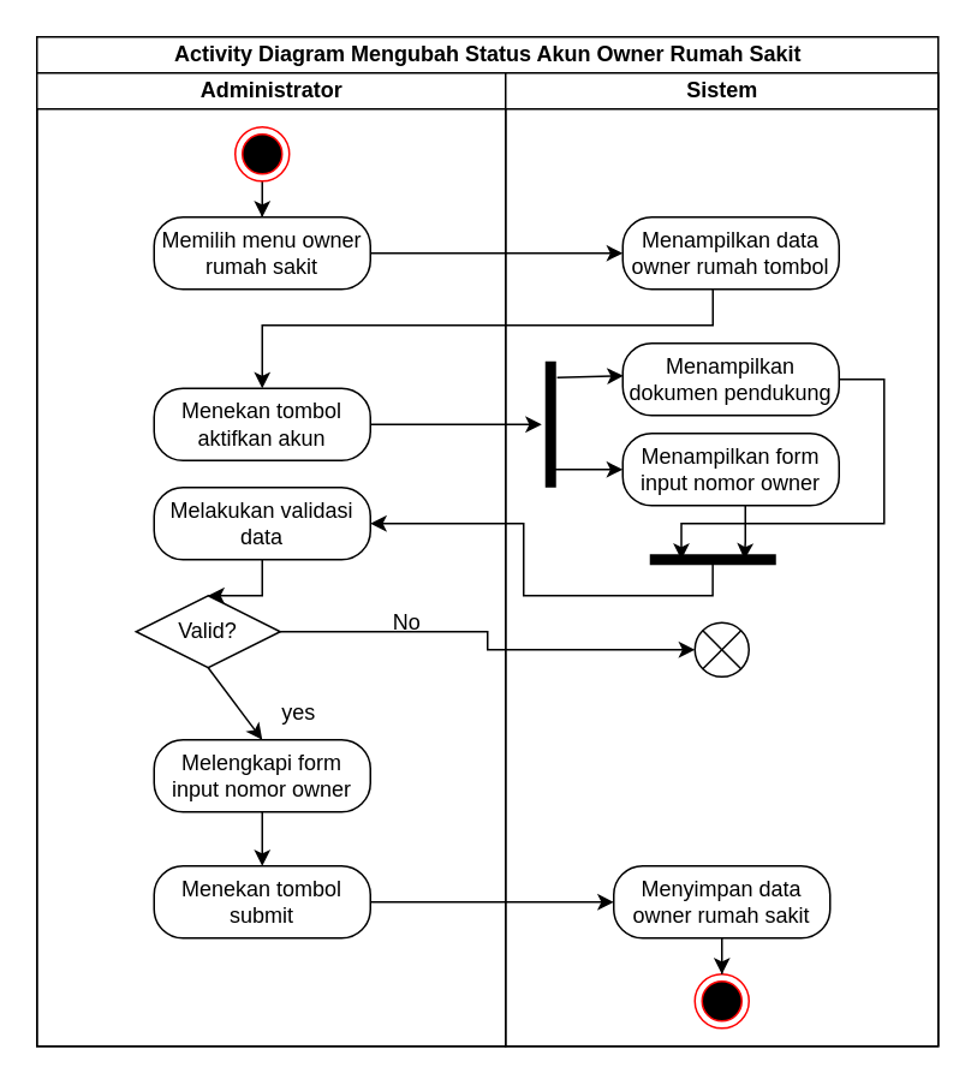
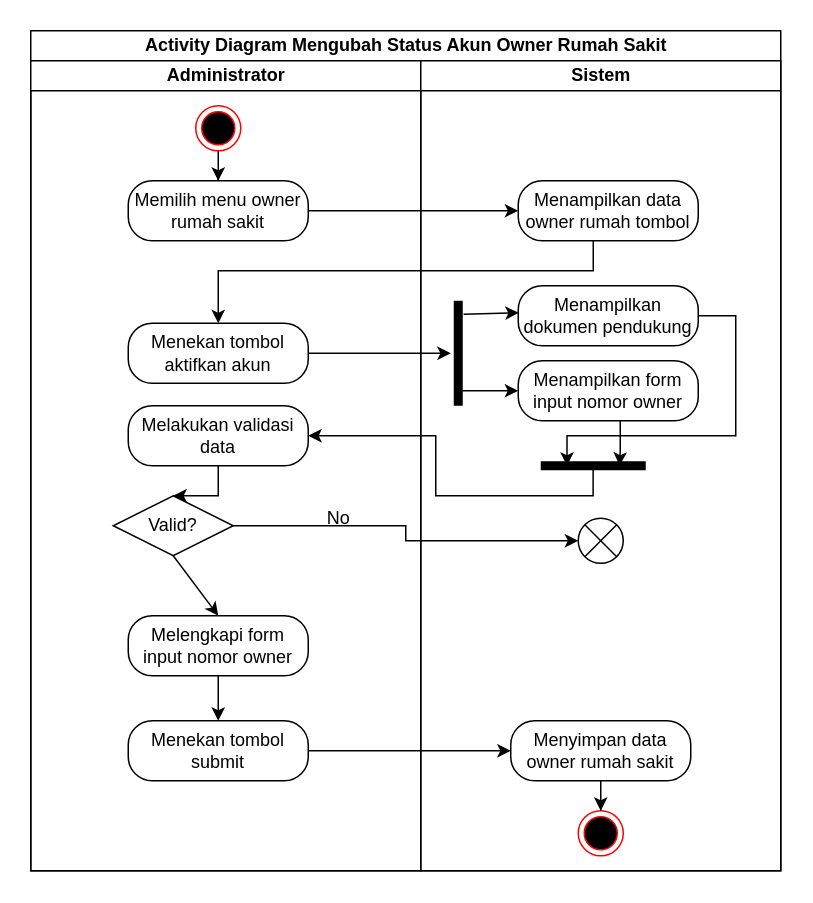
  <mxCell id="0" />
  <mxCell id="1" parent="0" />
  <mxCell id="2" value="Activity Diagram Mengubah Status Akun Owner Rumah Sakit" style="swimlane;childLayout=stackLayout;resizeParent=1;resizeParentMax=0;startSize=20;html=1;" vertex="1" parent="1"><mxGeometry x="20" y="20" width="500.0" height="560" as="geometry" /></mxCell>
  <mxCell id="3" value="Administrator" style="swimlane;startSize=20;html=1;" vertex="1" parent="2"><mxGeometry y="20" width="260.0" height="540" as="geometry" /></mxCell>
  <mxCell id="4" value="" style="edgeStyle=orthogonalEdgeStyle;rounded=0;orthogonalLoop=1;jettySize=auto;html=1;" edge="1" parent="3" source="5" target="6"><mxGeometry relative="1" as="geometry" /></mxCell>
  <mxCell id="5" value="" style="ellipse;html=1;shape=endState;fillColor=#000000;strokeColor=#ff0000;" vertex="1" parent="3"><mxGeometry x="110.0" y="30" width="30" height="30" as="geometry" /></mxCell>
  <mxCell id="6" value="Memilih menu owner rumah sakit" style="rounded=1;whiteSpace=wrap;html=1;arcSize=40;fontColor=#000000;fillColor=default;strokeColor=default;" vertex="1" parent="3"><mxGeometry x="65.0" y="80" width="120" height="40" as="geometry" /></mxCell>
  <mxCell id="7" value="Menekan tombol aktifkan akun" style="rounded=1;whiteSpace=wrap;html=1;arcSize=40;fontColor=#000000;fillColor=default;strokeColor=default;" vertex="1" parent="3"><mxGeometry x="65.0" y="175" width="120" height="40" as="geometry" /></mxCell>
  <mxCell id="8" value="Valid?" style="rhombus;whiteSpace=wrap;html=1;fillColor=default;strokeColor=default;" vertex="1" parent="3"><mxGeometry x="55" y="290" width="80" height="40" as="geometry" /></mxCell>
- <mxCell id="9" value="yes" style="text;html=1;align=center;verticalAlign=middle;resizable=0;points=[];autosize=1;strokeColor=none;fillColor=none;" vertex="1" parent="3"><mxGeometry x="125.0" y="340" width="40" height="30" as="geometry" /></mxCell>
  <mxCell id="10" value="No" style="text;html=1;align=center;verticalAlign=middle;resizable=0;points=[];autosize=1;strokeColor=none;fillColor=none;" vertex="1" parent="3"><mxGeometry x="185.0" y="290" width="40" height="30" as="geometry" /></mxCell>
  <mxCell id="11" style="edgeStyle=orthogonalEdgeStyle;rounded=0;orthogonalLoop=1;jettySize=auto;html=1;entryX=0.5;entryY=0;entryDx=0;entryDy=0;strokeColor=default;" edge="1" parent="3" source="12" target="13"><mxGeometry relative="1" as="geometry" /></mxCell>
  <mxCell id="12" value="Melengkapi form input nomor owner" style="rounded=1;whiteSpace=wrap;html=1;arcSize=40;fontColor=#000000;fillColor=default;strokeColor=default;" vertex="1" parent="3"><mxGeometry x="65.0" y="370" width="120" height="40" as="geometry" /></mxCell>
  <mxCell id="13" value="Menekan tombol submit" style="rounded=1;whiteSpace=wrap;html=1;arcSize=40;fontColor=#000000;fillColor=default;strokeColor=default;" vertex="1" parent="3"><mxGeometry x="65.0" y="440" width="120" height="40" as="geometry" /></mxCell>
  <mxCell id="14" style="edgeStyle=orthogonalEdgeStyle;rounded=0;orthogonalLoop=1;jettySize=auto;html=1;entryX=0.5;entryY=0;entryDx=0;entryDy=0;strokeColor=default;" edge="1" parent="3" source="15" target="8"><mxGeometry relative="1" as="geometry" /></mxCell>
  <mxCell id="15" value="Melakukan validasi data" style="rounded=1;whiteSpace=wrap;html=1;arcSize=40;fontColor=#000000;fillColor=default;strokeColor=default;" vertex="1" parent="3"><mxGeometry x="65.0" y="230" width="120" height="40" as="geometry" /></mxCell>
  <mxCell id="16" value="" style="endArrow=classic;html=1;rounded=0;strokeColor=default;exitX=0.5;exitY=1;exitDx=0;exitDy=0;entryX=0.5;entryY=0;entryDx=0;entryDy=0;" edge="1" parent="3" source="8" target="12"><mxGeometry width="50" height="50" relative="1" as="geometry"><mxPoint x="240.0" y="350" as="sourcePoint" /><mxPoint x="125.0" y="360" as="targetPoint" /></mxGeometry></mxCell>
  <mxCell id="17" style="edgeStyle=orthogonalEdgeStyle;rounded=0;orthogonalLoop=1;jettySize=auto;html=1;strokeColor=default;entryX=0;entryY=0.5;entryDx=0;entryDy=0;" edge="1" parent="2" source="6" target="21"><mxGeometry relative="1" as="geometry"><mxPoint x="280.0" y="120.0" as="targetPoint" /></mxGeometry></mxCell>
  <mxCell id="18" style="edgeStyle=orthogonalEdgeStyle;rounded=0;orthogonalLoop=1;jettySize=auto;html=1;entryX=0.5;entryY=0;entryDx=0;entryDy=0;strokeColor=default;" edge="1" parent="2" source="21" target="7"><mxGeometry relative="1" as="geometry"><Array as="points"><mxPoint x="375" y="160" /><mxPoint x="125" y="160" /></Array></mxGeometry></mxCell>
  <mxCell id="19" style="edgeStyle=orthogonalEdgeStyle;rounded=0;orthogonalLoop=1;jettySize=auto;html=1;entryX=0.5;entryY=0.748;entryDx=0;entryDy=0;entryPerimeter=0;strokeColor=default;" edge="1" parent="2" source="7" target="22"><mxGeometry relative="1" as="geometry" /></mxCell>
  <mxCell id="20" value="Sistem" style="swimlane;startSize=20;html=1;" vertex="1" parent="2"><mxGeometry x="260.0" y="20" width="240" height="540" as="geometry" /></mxCell>
  <mxCell id="21" value="Menampilkan data owner rumah tombol" style="rounded=1;whiteSpace=wrap;html=1;arcSize=40;fontColor=#000000;fillColor=default;strokeColor=default;" vertex="1" parent="20"><mxGeometry x="65.0" y="80" width="120" height="40" as="geometry" /></mxCell>
  <mxCell id="22" value="" style="shape=line;html=1;strokeWidth=6;strokeColor=default;fillColor=default;rotation=90;" vertex="1" parent="20"><mxGeometry x="-10" y="185" width="70" height="20" as="geometry" /></mxCell>
  <mxCell id="23" value="" style="endArrow=classic;html=1;rounded=0;strokeColor=default;entryX=0.003;entryY=0.449;entryDx=0;entryDy=0;exitX=0.129;exitY=0.322;exitDx=0;exitDy=0;exitPerimeter=0;entryPerimeter=0;" edge="1" parent="20" source="22" target="26"><mxGeometry width="50" height="50" relative="1" as="geometry"><mxPoint x="-4.547e-13" y="270" as="sourcePoint" /><mxPoint x="65.0" y="165" as="targetPoint" /></mxGeometry></mxCell>
  <mxCell id="24" value="" style="endArrow=classic;html=1;rounded=0;strokeColor=default;entryX=0;entryY=0.5;entryDx=0;entryDy=0;exitX=0.857;exitY=0.5;exitDx=0;exitDy=0;exitPerimeter=0;" edge="1" parent="20" source="22"><mxGeometry width="50" height="50" relative="1" as="geometry"><mxPoint x="-4.547e-13" y="140" as="sourcePoint" /><mxPoint x="65.0" y="220" as="targetPoint" /></mxGeometry></mxCell>
  <mxCell id="25" style="edgeStyle=orthogonalEdgeStyle;rounded=0;orthogonalLoop=1;jettySize=auto;html=1;entryX=0.75;entryY=0.5;entryDx=0;entryDy=0;entryPerimeter=0;strokeColor=default;" edge="1" parent="20" source="26" target="32"><mxGeometry relative="1" as="geometry"><Array as="points"><mxPoint x="210" y="170" /><mxPoint x="210" y="250" /><mxPoint x="98" y="250" /></Array></mxGeometry></mxCell>
  <mxCell id="26" value="Menampilkan dokumen pendukung" style="rounded=1;whiteSpace=wrap;html=1;arcSize=40;fontColor=#000000;fillColor=default;strokeColor=default;" vertex="1" parent="20"><mxGeometry x="65" y="150" width="120" height="40" as="geometry" /></mxCell>
  <mxCell id="27" style="edgeStyle=orthogonalEdgeStyle;rounded=0;orthogonalLoop=1;jettySize=auto;html=1;entryX=0.25;entryY=0.5;entryDx=0;entryDy=0;entryPerimeter=0;strokeColor=default;" edge="1" parent="20" source="28" target="32"><mxGeometry relative="1" as="geometry"><Array as="points"><mxPoint x="133" y="260" /><mxPoint x="133" y="260" /></Array></mxGeometry></mxCell>
  <mxCell id="28" value="Menampilkan form input nomor owner" style="rounded=1;whiteSpace=wrap;html=1;arcSize=40;fontColor=#000000;fillColor=default;strokeColor=default;" vertex="1" parent="20"><mxGeometry x="65" y="200" width="120" height="40" as="geometry" /></mxCell>
  <mxCell id="29" value="" style="ellipse;html=1;shape=endState;fillColor=#000000;strokeColor=#ff0000;" vertex="1" parent="20"><mxGeometry x="105" y="500" width="30" height="30" as="geometry" /></mxCell>
  <mxCell id="30" style="edgeStyle=orthogonalEdgeStyle;rounded=0;orthogonalLoop=1;jettySize=auto;html=1;strokeColor=default;" edge="1" parent="20" source="31" target="29"><mxGeometry relative="1" as="geometry" /></mxCell>
  <mxCell id="31" value="Menyimpan data owner rumah sakit" style="rounded=1;whiteSpace=wrap;html=1;arcSize=40;fontColor=#000000;fillColor=default;strokeColor=default;" vertex="1" parent="20"><mxGeometry x="60" y="440" width="120" height="40" as="geometry" /></mxCell>
  <mxCell id="32" value="" style="shape=line;html=1;strokeWidth=6;strokeColor=default;fillColor=default;rotation=-180;" vertex="1" parent="20"><mxGeometry x="80" y="260" width="70" height="20" as="geometry" /></mxCell>
  <mxCell id="33" value="" style="shape=sumEllipse;perimeter=ellipsePerimeter;whiteSpace=wrap;html=1;backgroundOutline=1;strokeColor=default;fillColor=default;" vertex="1" parent="20"><mxGeometry x="105" y="305" width="30" height="30" as="geometry" /></mxCell>
  <mxCell id="34" style="edgeStyle=orthogonalEdgeStyle;rounded=0;orthogonalLoop=1;jettySize=auto;html=1;entryX=0;entryY=0.5;entryDx=0;entryDy=0;strokeColor=default;" edge="1" parent="2" source="13" target="31"><mxGeometry relative="1" as="geometry" /></mxCell>
  <mxCell id="35" style="edgeStyle=orthogonalEdgeStyle;rounded=0;orthogonalLoop=1;jettySize=auto;html=1;entryX=1;entryY=0.5;entryDx=0;entryDy=0;strokeColor=default;exitX=0.501;exitY=0.491;exitDx=0;exitDy=0;exitPerimeter=0;" edge="1" parent="2" source="32" target="15"><mxGeometry relative="1" as="geometry"><Array as="points"><mxPoint x="375" y="310" /><mxPoint x="270" y="310" /><mxPoint x="270" y="270" /></Array></mxGeometry></mxCell>
  <mxCell id="36" style="edgeStyle=orthogonalEdgeStyle;rounded=0;orthogonalLoop=1;jettySize=auto;html=1;strokeColor=default;" edge="1" parent="2" source="8" target="33"><mxGeometry relative="1" as="geometry"><mxPoint x="350.0" y="340" as="targetPoint" /></mxGeometry></mxCell>
